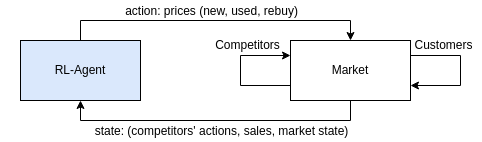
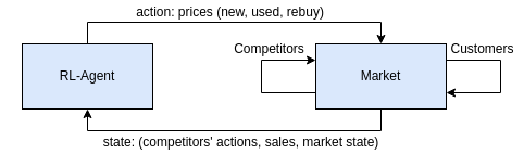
  <mxCell id="0" />
  <mxCell id="1" parent="0" />
  <mxCell id="2" style="edgeStyle=orthogonalEdgeStyle;rounded=0;orthogonalLoop=1;jettySize=auto;html=1;entryX=0.5;entryY=1;entryDx=0;entryDy=0;exitX=0.5;exitY=1;exitDx=0;exitDy=0;" parent="1" source="7" target="10" edge="1"><mxGeometry relative="1" as="geometry"><Array as="points"><mxPoint x="350" y="120" /><mxPoint x="80" y="120" /></Array><mxPoint x="-180" y="180" as="sourcePoint" /></mxGeometry></mxCell>
  <mxCell id="3" value="state: (competitors' actions, sales, market state)" style="text;html=1;resizable=0;points=[];align=center;verticalAlign=middle;labelBackgroundColor=none;" parent="2" vertex="1" connectable="0"><mxGeometry x="-0.159" relative="1" as="geometry"><mxPoint x="-20" y="10" as="offset" /></mxGeometry></mxCell>
  <mxCell id="4" style="edgeStyle=orthogonalEdgeStyle;rounded=0;orthogonalLoop=1;jettySize=auto;html=1;exitX=1;exitY=0.25;exitDx=0;exitDy=0;entryX=1;entryY=0.75;entryDx=0;entryDy=0;" parent="1" source="7" target="7" edge="1"><mxGeometry relative="1" as="geometry"><mxPoint x="-90" y="0" as="targetPoint" /><Array as="points"><mxPoint x="460" y="55" /><mxPoint x="460" y="85" /></Array></mxGeometry></mxCell>
  <mxCell id="5" value="Customers" style="text;html=1;resizable=0;points=[];align=center;verticalAlign=middle;labelBackgroundColor=none;" parent="4" vertex="1" connectable="0"><mxGeometry x="0.067" y="1" relative="1" as="geometry"><mxPoint x="-19" y="-30" as="offset" /></mxGeometry></mxCell>
  <mxCell id="6" value="Competitors" style="text;html=1;resizable=0;points=[];align=center;verticalAlign=middle;labelBackgroundColor=none;" parent="4" vertex="1" connectable="0"><mxGeometry x="-0.458" y="-1" relative="1" as="geometry"><mxPoint x="-199" y="-12" as="offset" /></mxGeometry></mxCell>
- <mxCell id="7" value="Market" style="rounded=0;whiteSpace=wrap;html=1;" parent="1" vertex="1"><mxGeometry x="290" y="40" width="120" height="60" as="geometry" /></mxCell>
+ <mxCell id="7" value="Market" style="rounded=0;whiteSpace=wrap;html=1;fillColor=#dae8fc;" parent="1" vertex="1"><mxGeometry x="290" y="40" width="120" height="60" as="geometry" /></mxCell>
  <mxCell id="8" style="edgeStyle=orthogonalEdgeStyle;rounded=0;orthogonalLoop=1;jettySize=auto;html=1;exitX=0.5;exitY=0;exitDx=0;exitDy=0;entryX=0.5;entryY=0;entryDx=0;entryDy=0;" parent="1" source="10" target="7" edge="1"><mxGeometry relative="1" as="geometry"><mxPoint x="-190" y="100" as="targetPoint" /><Array as="points"><mxPoint x="80" y="20" /><mxPoint x="350" y="20" /></Array></mxGeometry></mxCell>
  <mxCell id="9" value="action: prices (new, used, rebuy)" style="text;html=1;resizable=0;points=[];align=center;verticalAlign=middle;labelBackgroundColor=none;" parent="8" vertex="1" connectable="0"><mxGeometry x="-0.061" y="1" relative="1" as="geometry"><mxPoint x="4.5" y="-9" as="offset" /></mxGeometry></mxCell>
  <mxCell id="10" value="RL-Agent" style="rounded=0;whiteSpace=wrap;html=1;fillColor=#dae8fc;" parent="1" vertex="1"><mxGeometry x="20" y="40" width="120" height="60" as="geometry" /></mxCell>
  <mxCell id="11" style="edgeStyle=orthogonalEdgeStyle;rounded=0;orthogonalLoop=1;jettySize=auto;html=1;exitX=0;exitY=0.75;exitDx=0;exitDy=0;entryX=0;entryY=0.25;entryDx=0;entryDy=0;" parent="1" source="7" target="7" edge="1"><mxGeometry relative="1" as="geometry"><Array as="points"><mxPoint x="240" y="85" /><mxPoint x="240" y="55" /></Array></mxGeometry></mxCell>
